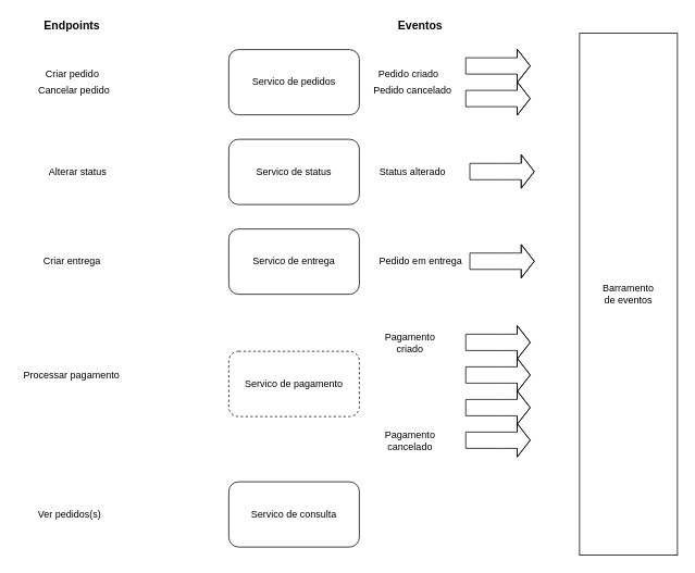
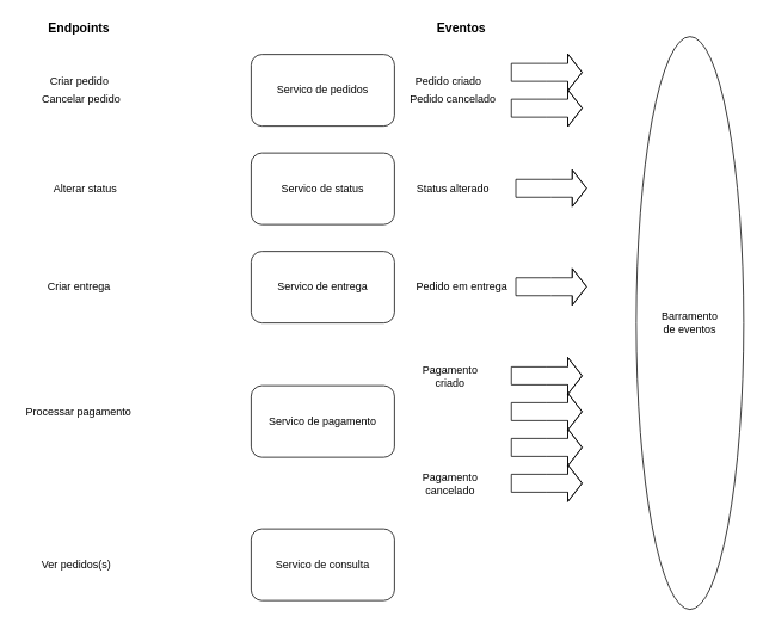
  <mxCell id="0" />
  <mxCell id="1" parent="0" />
  <mxCell id="2" value="Servico de pedidos" style="rounded=1;whiteSpace=wrap;html=1;" parent="1" vertex="1"><mxGeometry x="280" y="60" width="160" height="80" as="geometry" /></mxCell>
  <mxCell id="3" value="Servico de status" style="rounded=1;whiteSpace=wrap;html=1;" parent="1" vertex="1"><mxGeometry x="280" y="170" width="160" height="80" as="geometry" /></mxCell>
- <mxCell id="4" value="Servico de pagamento" style="rounded=1;whiteSpace=wrap;html=1;dashed=1;" parent="1" vertex="1"><mxGeometry x="280" y="430" width="160" height="80" as="geometry" /></mxCell>
+ <mxCell id="4" value="Servico de pagamento" style="rounded=1;whiteSpace=wrap;html=1;" parent="1" vertex="1"><mxGeometry x="280" y="430" width="160" height="80" as="geometry" /></mxCell>
  <mxCell id="5" value="Servico de entrega" style="rounded=1;whiteSpace=wrap;html=1;" parent="1" vertex="1"><mxGeometry x="280" y="280" width="160" height="80" as="geometry" /></mxCell>
  <mxCell id="6" value="Servico de consulta" style="rounded=1;whiteSpace=wrap;html=1;" parent="1" vertex="1"><mxGeometry x="280" y="590" width="160" height="80" as="geometry" /></mxCell>
  <mxCell id="7" value="Criar pedido" style="text;html=1;align=center;verticalAlign=middle;resizable=0;points=[];autosize=1;strokeColor=none;" parent="1" vertex="1"><mxGeometry x="47.5" y="80" width="80" height="20" as="geometry" /></mxCell>
  <mxCell id="8" value="Cancelar pedido" style="text;html=1;align=center;verticalAlign=middle;resizable=0;points=[];autosize=1;strokeColor=none;" parent="1" vertex="1"><mxGeometry x="40" y="100" width="100" height="20" as="geometry" /></mxCell>
- <mxCell id="9" value="Barramento&lt;br&gt;de eventos" style="rounded=0;whiteSpace=wrap;html=1;" parent="1" vertex="1"><mxGeometry x="710" y="40" width="120" height="640" as="geometry" /></mxCell>
+ <mxCell id="9" value="Barramento&lt;br&gt;de eventos" style="ellipse;whiteSpace=wrap;html=1;" parent="1" vertex="1"><mxGeometry x="710" y="40" width="120" height="640" as="geometry" /></mxCell>
  <mxCell id="10" value="Pedido criado" style="text;html=1;align=center;verticalAlign=middle;resizable=0;points=[];autosize=1;strokeColor=none;" parent="1" vertex="1"><mxGeometry x="455" y="80" width="90" height="20" as="geometry" /></mxCell>
  <mxCell id="11" value="Pedido cancelado" style="text;html=1;align=center;verticalAlign=middle;resizable=0;points=[];autosize=1;strokeColor=none;" parent="1" vertex="1"><mxGeometry x="450" y="100" width="110" height="20" as="geometry" /></mxCell>
  <mxCell id="12" value="Pagamento cancelado" style="text;html=1;strokeColor=none;fillColor=none;align=center;verticalAlign=middle;whiteSpace=wrap;rounded=0;" parent="1" vertex="1"><mxGeometry x="460" y="530" width="85" height="20" as="geometry" /></mxCell>
  <mxCell id="13" value="Pedido em entrega" style="text;html=1;align=center;verticalAlign=middle;resizable=0;points=[];autosize=1;strokeColor=none;" parent="1" vertex="1"><mxGeometry x="455" y="310" width="120" height="20" as="geometry" /></mxCell>
  <mxCell id="14" value="Status alterado" style="text;html=1;align=center;verticalAlign=middle;resizable=0;points=[];autosize=1;strokeColor=none;" parent="1" vertex="1"><mxGeometry x="455" y="200" width="100" height="20" as="geometry" /></mxCell>
  <mxCell id="15" value="Alterar status" style="text;html=1;strokeColor=none;fillColor=none;align=center;verticalAlign=middle;whiteSpace=wrap;rounded=0;" parent="1" vertex="1"><mxGeometry x="40" y="200" width="110" height="20" as="geometry" /></mxCell>
  <mxCell id="16" value="Criar entrega" style="text;html=1;strokeColor=none;fillColor=none;align=center;verticalAlign=middle;whiteSpace=wrap;rounded=0;" parent="1" vertex="1"><mxGeometry x="47.5" y="310" width="80" height="20" as="geometry" /></mxCell>
  <mxCell id="17" value="Processar pagamento" style="text;html=1;strokeColor=none;fillColor=none;align=center;verticalAlign=middle;whiteSpace=wrap;rounded=0;" parent="1" vertex="1"><mxGeometry x="20" y="450" width="135" height="20" as="geometry" /></mxCell>
  <mxCell id="18" value="Ver pedidos(s)" style="text;html=1;strokeColor=none;fillColor=none;align=center;verticalAlign=middle;whiteSpace=wrap;rounded=0;" parent="1" vertex="1"><mxGeometry x="30" y="620" width="110" height="20" as="geometry" /></mxCell>
  <mxCell id="19" value="" style="shape=flexArrow;endArrow=classic;html=1;width=20;endSize=5;" parent="1" edge="1"><mxGeometry width="50" height="50" relative="1" as="geometry"><mxPoint x="570" y="80" as="sourcePoint" /><mxPoint x="650" y="80" as="targetPoint" /><Array as="points"><mxPoint x="610" y="80" /></Array></mxGeometry></mxCell>
  <mxCell id="20" value="" style="shape=flexArrow;endArrow=classic;html=1;width=20;endSize=5;" parent="1" edge="1"><mxGeometry width="50" height="50" relative="1" as="geometry"><mxPoint x="575" y="209.5" as="sourcePoint" /><mxPoint x="655" y="209.5" as="targetPoint" /><Array as="points"><mxPoint x="615" y="209.5" /></Array></mxGeometry></mxCell>
  <mxCell id="21" value="" style="shape=flexArrow;endArrow=classic;html=1;width=20;endSize=5;" parent="1" edge="1"><mxGeometry width="50" height="50" relative="1" as="geometry"><mxPoint x="570" y="120" as="sourcePoint" /><mxPoint x="650" y="120" as="targetPoint" /><Array as="points"><mxPoint x="610" y="120" /></Array></mxGeometry></mxCell>
  <mxCell id="22" value="" style="shape=flexArrow;endArrow=classic;html=1;width=20;endSize=5;" parent="1" edge="1"><mxGeometry width="50" height="50" relative="1" as="geometry"><mxPoint x="575" y="319.5" as="sourcePoint" /><mxPoint x="655" y="319.5" as="targetPoint" /><Array as="points"><mxPoint x="615" y="319.5" /></Array></mxGeometry></mxCell>
  <mxCell id="23" value="" style="shape=flexArrow;endArrow=classic;html=1;width=20;endSize=5;" parent="1" edge="1"><mxGeometry width="50" height="50" relative="1" as="geometry"><mxPoint x="570" y="459" as="sourcePoint" /><mxPoint x="650" y="459" as="targetPoint" /><Array as="points"><mxPoint x="610" y="459" /></Array></mxGeometry></mxCell>
  <mxCell id="24" value="" style="shape=flexArrow;endArrow=classic;html=1;width=20;endSize=5;" parent="1" edge="1"><mxGeometry width="50" height="50" relative="1" as="geometry"><mxPoint x="570" y="499" as="sourcePoint" /><mxPoint x="650" y="499" as="targetPoint" /><Array as="points"><mxPoint x="610" y="499" /></Array></mxGeometry></mxCell>
  <mxCell id="25" value="" style="shape=flexArrow;endArrow=classic;html=1;width=20;endSize=5;" parent="1" edge="1"><mxGeometry width="50" height="50" relative="1" as="geometry"><mxPoint x="570" y="539" as="sourcePoint" /><mxPoint x="650" y="539" as="targetPoint" /><Array as="points"><mxPoint x="610" y="539" /></Array></mxGeometry></mxCell>
  <mxCell id="26" value="Pagamento criado" style="text;html=1;strokeColor=none;fillColor=none;align=center;verticalAlign=middle;whiteSpace=wrap;rounded=0;" parent="1" vertex="1"><mxGeometry x="460" y="410" width="85" height="20" as="geometry" /></mxCell>
  <mxCell id="27" value="" style="shape=flexArrow;endArrow=classic;html=1;width=20;endSize=5;" parent="1" edge="1"><mxGeometry width="50" height="50" relative="1" as="geometry"><mxPoint x="570" y="419" as="sourcePoint" /><mxPoint x="650" y="419" as="targetPoint" /><Array as="points"><mxPoint x="610" y="419" /></Array></mxGeometry></mxCell>
  <mxCell id="28" value="&lt;b&gt;&lt;font style=&quot;font-size: 14px&quot;&gt;Endpoints&lt;/font&gt;&lt;/b&gt;" style="text;html=1;strokeColor=none;fillColor=none;align=center;verticalAlign=middle;whiteSpace=wrap;rounded=0;" parent="1" vertex="1"><mxGeometry x="67.5" y="20" width="40" height="20" as="geometry" /></mxCell>
  <mxCell id="29" value="&lt;b&gt;&lt;font style=&quot;font-size: 14px&quot;&gt;Eventos&lt;/font&gt;&lt;/b&gt;" style="text;html=1;strokeColor=none;fillColor=none;align=center;verticalAlign=middle;whiteSpace=wrap;rounded=0;" parent="1" vertex="1"><mxGeometry x="495" y="20" width="40" height="20" as="geometry" /></mxCell>
